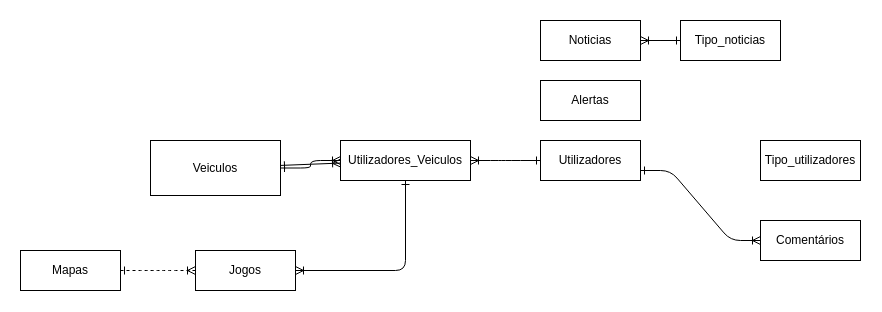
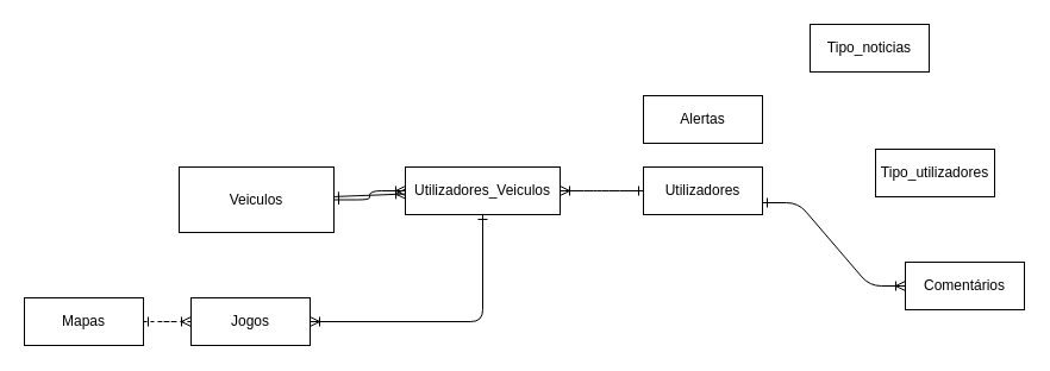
  <mxCell id="0" />
  <mxCell id="1" parent="0" />
  <mxCell id="2" value="Utilizadores" style="whiteSpace=wrap;html=1;align=center;" parent="1" vertex="1"><mxGeometry x="540" y="140" width="100" height="40" as="geometry" /></mxCell>
  <mxCell id="3" value="" style="edgeStyle=none;html=1;startArrow=ERoneToMany;startFill=0;endArrow=ERone;endFill=0;" parent="1" source="4" target="5" edge="1"><mxGeometry relative="1" as="geometry" /></mxCell>
  <mxCell id="4" value="Utilizadores_Veiculos" style="whiteSpace=wrap;html=1;align=center;" parent="1" vertex="1"><mxGeometry x="340" y="140" width="130" height="40" as="geometry" /></mxCell>
  <mxCell id="5" value="Veiculos" style="whiteSpace=wrap;html=1;align=center;" parent="1" vertex="1"><mxGeometry x="150" y="140" width="130" height="55" as="geometry" /></mxCell>
  <mxCell id="6" value="" style="edgeStyle=entityRelationEdgeStyle;fontSize=12;html=1;endArrow=ERone;entryX=1;entryY=0.5;entryDx=0;entryDy=0;startArrow=ERoneToMany;startFill=0;exitX=0;exitY=0.5;exitDx=0;exitDy=0;endFill=0;" parent="1" source="4" target="5" edge="1"><mxGeometry width="100" height="100" relative="1" as="geometry"><mxPoint x="320" y="160" as="sourcePoint" /><mxPoint x="560" y="-20" as="targetPoint" /></mxGeometry></mxCell>
  <mxCell id="7" value="" style="edgeStyle=entityRelationEdgeStyle;fontSize=12;html=1;endArrow=ERoneToMany;exitX=0;exitY=0.5;exitDx=0;exitDy=0;startArrow=ERone;startFill=0;" parent="1" source="2" target="4" edge="1"><mxGeometry width="100" height="100" relative="1" as="geometry"><mxPoint x="580" y="50" as="sourcePoint" /><mxPoint x="560" y="-10" as="targetPoint" /></mxGeometry></mxCell>
- <mxCell id="8" value="Jogos" style="whiteSpace=wrap;html=1;align=center;" parent="1" vertex="1"><mxGeometry x="195" y="250" width="100" height="40" as="geometry" /></mxCell>
+ <mxCell id="8" value="Jogos" style="whiteSpace=wrap;html=1;align=center;" parent="1" vertex="1"><mxGeometry x="160" y="250" width="100" height="40" as="geometry" /></mxCell>
  <mxCell id="9" value="Mapas" style="whiteSpace=wrap;html=1;align=center;" parent="1" vertex="1"><mxGeometry x="20" y="250" width="100" height="40" as="geometry" /></mxCell>
  <mxCell id="10" value="" style="edgeStyle=entityRelationEdgeStyle;fontSize=12;html=1;endArrow=ERoneToMany;startArrow=ERone;startFill=0;endFill=0;entryX=0;entryY=0.5;entryDx=0;entryDy=0;exitX=1;exitY=0.5;exitDx=0;exitDy=0;dashed=1;" parent="1" source="9" target="8" edge="1"><mxGeometry width="100" height="100" relative="1" as="geometry"><mxPoint x="120" y="310" as="sourcePoint" /><mxPoint x="150" y="310" as="targetPoint" /></mxGeometry></mxCell>
- <mxCell id="11" value="Tipo_utilizadores" style="whiteSpace=wrap;html=1;align=center;" parent="1" vertex="1"><mxGeometry x="760" y="140" width="100" height="40" as="geometry" /></mxCell>
+ <mxCell id="11" value="Tipo_utilizadores" style="whiteSpace=wrap;html=1;align=center;" parent="1" vertex="1"><mxGeometry x="735" y="125" width="100" height="40" as="geometry" /></mxCell>
  <mxCell id="12" value="Comentários" style="whiteSpace=wrap;html=1;align=center;" parent="1" vertex="1"><mxGeometry x="760" y="220" width="100" height="40" as="geometry" /></mxCell>
  <mxCell id="13" value="" style="edgeStyle=entityRelationEdgeStyle;fontSize=12;html=1;endArrow=ERoneToMany;startArrow=ERone;startFill=0;endFill=0;entryX=0;entryY=0.5;entryDx=0;entryDy=0;" parent="1" target="12" edge="1"><mxGeometry width="100" height="100" relative="1" as="geometry"><mxPoint x="640" y="170" as="sourcePoint" /><mxPoint x="720" y="250" as="targetPoint" /></mxGeometry></mxCell>
- <mxCell id="14" value="Noticias" style="whiteSpace=wrap;html=1;align=center;" parent="1" vertex="1"><mxGeometry x="540" y="20" width="100" height="40" as="geometry" /></mxCell>
  <mxCell id="15" value="Alertas" style="whiteSpace=wrap;html=1;align=center;" parent="1" vertex="1"><mxGeometry x="540" y="80" width="100" height="40" as="geometry" /></mxCell>
  <mxCell id="16" value="Tipo_noticias" style="whiteSpace=wrap;html=1;align=center;" parent="1" vertex="1"><mxGeometry x="680" y="20" width="100" height="40" as="geometry" /></mxCell>
- <mxCell id="17" value="" style="edgeStyle=entityRelationEdgeStyle;fontSize=12;html=1;endArrow=ERone;startArrow=ERoneToMany;startFill=0;endFill=0;exitX=1;exitY=0.5;exitDx=0;exitDy=0;" parent="1" source="14" target="16" edge="1"><mxGeometry width="100" height="100" relative="1" as="geometry"><mxPoint x="660" y="40" as="sourcePoint" /><mxPoint x="1020" y="-70" as="targetPoint" /></mxGeometry></mxCell>
  <mxCell id="18" value="" style="edgeStyle=orthogonalEdgeStyle;fontSize=12;html=1;endArrow=ERoneToMany;entryX=1;entryY=0.5;entryDx=0;entryDy=0;startArrow=ERone;startFill=0;exitX=0.5;exitY=1;exitDx=0;exitDy=0;endFill=0;" edge="1" parent="1" source="4" target="8"><mxGeometry width="100" height="100" relative="1" as="geometry"><mxPoint x="380" y="230" as="sourcePoint" /><mxPoint x="320" y="230" as="targetPoint" /></mxGeometry></mxCell>
